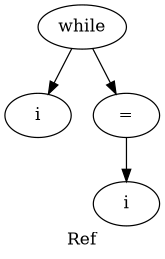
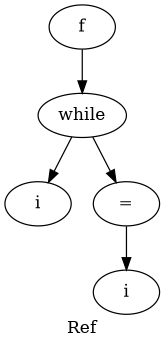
  digraph {
    label=Ref
+   n1 [label=f]
    n2 [label=while]
    n3 [label=i]
    n4 [label="="]
    n5 [label=i]
+   n1 -> n2
    n2 -> n3
    n2 -> n4
    n4 -> n5
  }
